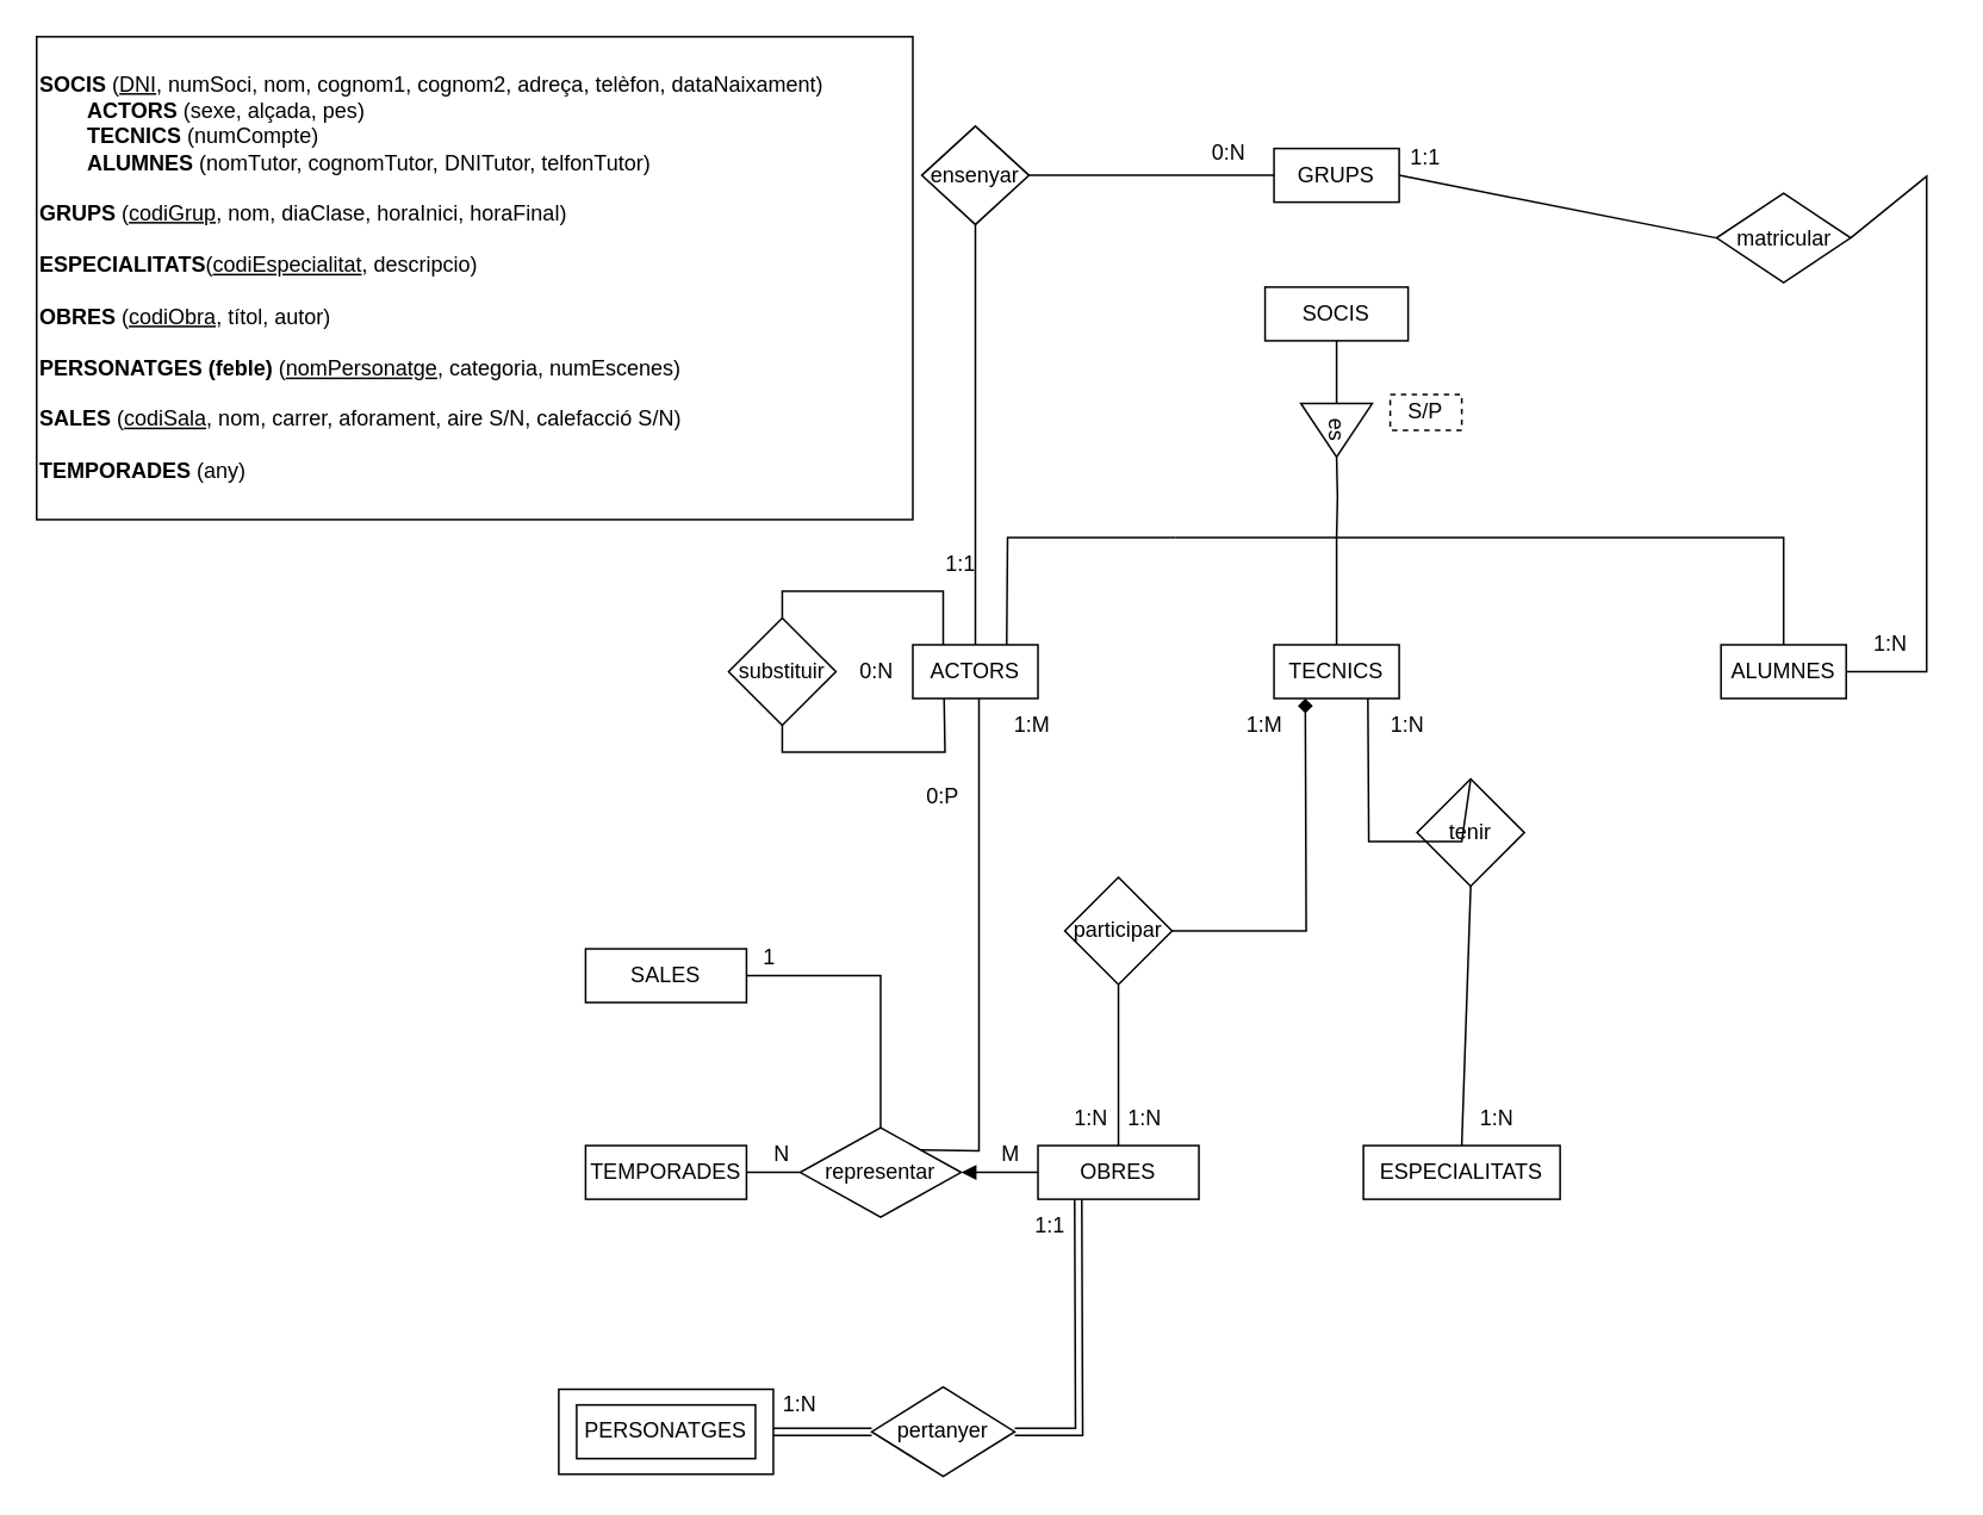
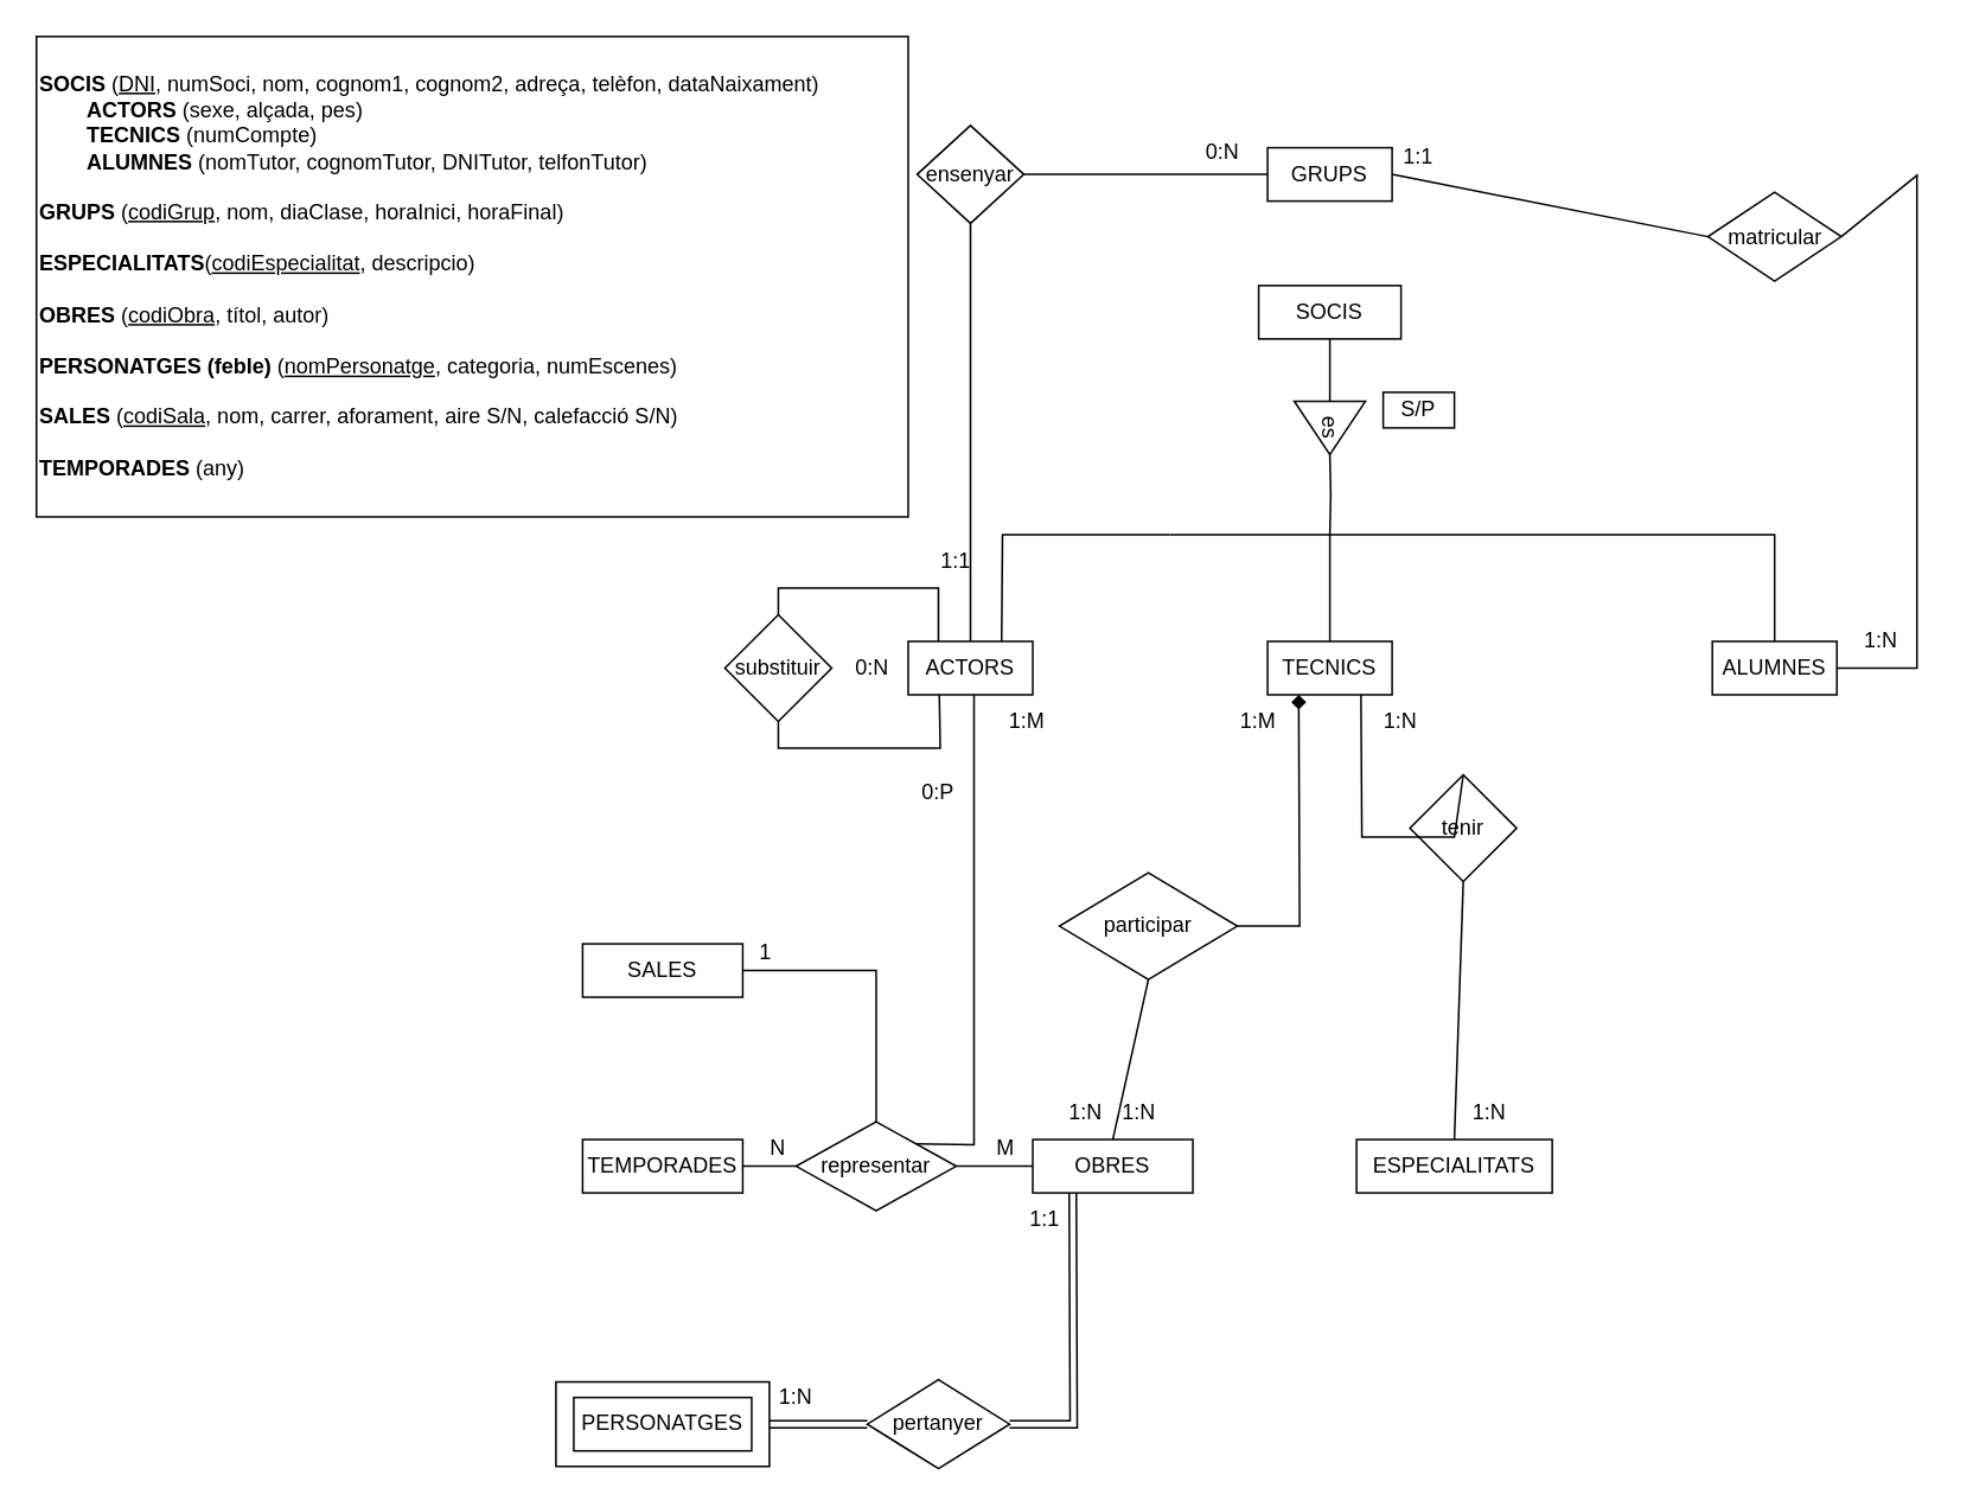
  <mxCell id="0" />
  <mxCell id="1" parent="0" />
  <mxCell id="2" value="SOCIS" style="rounded=0;whiteSpace=wrap;html=1;" parent="1" vertex="1"><mxGeometry x="707" y="160" width="80" height="30" as="geometry" /></mxCell>
  <mxCell id="3" value="" style="endArrow=none;html=1;rounded=0;entryX=0.5;entryY=1;entryDx=0;entryDy=0;" parent="1" target="2" edge="1"><mxGeometry width="50" height="50" relative="1" as="geometry"><mxPoint x="747" y="230" as="sourcePoint" /><mxPoint x="1067" y="420" as="targetPoint" /></mxGeometry></mxCell>
  <mxCell id="4" value="es" style="triangle;whiteSpace=wrap;html=1;rotation=90;" parent="1" vertex="1"><mxGeometry x="732" y="220" width="30" height="40" as="geometry" /></mxCell>
  <mxCell id="5" value="" style="endArrow=none;html=1;rounded=0;entryX=1;entryY=0.5;entryDx=0;entryDy=0;edgeStyle=orthogonalEdgeStyle;" parent="1" target="4" edge="1"><mxGeometry width="50" height="50" relative="1" as="geometry"><mxPoint x="747" y="300" as="sourcePoint" /><mxPoint x="1067" y="420" as="targetPoint" /></mxGeometry></mxCell>
  <mxCell id="6" value="" style="endArrow=none;html=1;rounded=0;exitX=0.75;exitY=0;exitDx=0;exitDy=0;" parent="1" source="7" edge="1"><mxGeometry width="50" height="50" relative="1" as="geometry"><mxPoint x="672" y="290" as="sourcePoint" /><mxPoint x="657" y="300" as="targetPoint" /><Array as="points"><mxPoint x="563" y="300" /></Array></mxGeometry></mxCell>
  <mxCell id="7" value="ACTORS" style="rounded=0;whiteSpace=wrap;html=1;" parent="1" vertex="1"><mxGeometry x="510" y="360" width="70" height="30" as="geometry" /></mxCell>
  <mxCell id="8" value="TECNICS" style="rounded=0;whiteSpace=wrap;html=1;" parent="1" vertex="1"><mxGeometry x="712" y="360" width="70" height="30" as="geometry" /></mxCell>
  <mxCell id="9" value="ALUMNES" style="rounded=0;whiteSpace=wrap;html=1;" parent="1" vertex="1"><mxGeometry x="962" y="360" width="70" height="30" as="geometry" /></mxCell>
  <mxCell id="10" value="TEMPORADES" style="rounded=0;whiteSpace=wrap;html=1;" parent="1" vertex="1"><mxGeometry x="327" y="640" width="90" height="30" as="geometry" /></mxCell>
  <mxCell id="11" value="OBRES" style="rounded=0;whiteSpace=wrap;html=1;" parent="1" vertex="1"><mxGeometry x="580" y="640" width="90" height="30" as="geometry" /></mxCell>
  <mxCell id="12" value="" style="rounded=0;whiteSpace=wrap;html=1;" parent="1" vertex="1"><mxGeometry x="312" y="776.25" width="120" height="47.5" as="geometry" /></mxCell>
  <mxCell id="13" value="GRUPS" style="rounded=0;whiteSpace=wrap;html=1;" parent="1" vertex="1"><mxGeometry x="712" y="82.5" width="70" height="30" as="geometry" /></mxCell>
  <mxCell id="14" value="ESPECIALITATS" style="rounded=0;whiteSpace=wrap;html=1;" parent="1" vertex="1"><mxGeometry x="762" y="640" width="110" height="30" as="geometry" /></mxCell>
  <mxCell id="15" value="substituir" style="rhombus;whiteSpace=wrap;html=1;" parent="1" vertex="1"><mxGeometry x="407" y="345" width="60" height="60" as="geometry" /></mxCell>
  <mxCell id="16" value="tenir" style="rhombus;whiteSpace=wrap;html=1;" parent="1" vertex="1"><mxGeometry x="792" y="435" width="60" height="60" as="geometry" /></mxCell>
  <mxCell id="17" value="matricular" style="rhombus;whiteSpace=wrap;html=1;" parent="1" vertex="1"><mxGeometry x="959.5" y="107.5" width="75" height="50" as="geometry" /></mxCell>
  <mxCell id="18" value="ensenyar" style="rhombus;whiteSpace=wrap;html=1;" parent="1" vertex="1"><mxGeometry x="515" y="70" width="60" height="55" as="geometry" /></mxCell>
  <mxCell id="19" value="representar" style="rhombus;whiteSpace=wrap;html=1;" parent="1" vertex="1"><mxGeometry x="447" y="630" width="90" height="50" as="geometry" /></mxCell>
  <mxCell id="20" value="" style="endArrow=none;html=1;rounded=0;entryX=1;entryY=0.5;entryDx=0;entryDy=0;exitX=0;exitY=0.5;exitDx=0;exitDy=0;" parent="1" source="19" target="10" edge="1"><mxGeometry width="50" height="50" relative="1" as="geometry"><mxPoint x="920" y="730" as="sourcePoint" /><mxPoint x="970" y="680" as="targetPoint" /></mxGeometry></mxCell>
- <mxCell id="21" value="" style="endArrow=block;html=1;rounded=0;entryX=1;entryY=0.5;entryDx=0;entryDy=0;exitX=0;exitY=0.5;exitDx=0;exitDy=0;" parent="1" source="11" target="19" edge="1"><mxGeometry width="50" height="50" relative="1" as="geometry"><mxPoint x="920" y="730" as="sourcePoint" /><mxPoint x="970" y="680" as="targetPoint" /></mxGeometry></mxCell>
+ <mxCell id="21" value="" style="endArrow=none;html=1;rounded=0;entryX=1;entryY=0.5;entryDx=0;entryDy=0;exitX=0;exitY=0.5;exitDx=0;exitDy=0;" parent="1" source="11" target="19" edge="1"><mxGeometry width="50" height="50" relative="1" as="geometry"><mxPoint x="920" y="730" as="sourcePoint" /><mxPoint x="970" y="680" as="targetPoint" /></mxGeometry></mxCell>
  <mxCell id="22" value="" style="endArrow=none;html=1;rounded=0;entryX=0.25;entryY=1;entryDx=0;entryDy=0;exitX=0.5;exitY=1;exitDx=0;exitDy=0;" parent="1" source="15" target="7" edge="1"><mxGeometry width="50" height="50" relative="1" as="geometry"><mxPoint x="827" y="570" as="sourcePoint" /><mxPoint x="877" y="520" as="targetPoint" /><Array as="points"><mxPoint x="437" y="420" /><mxPoint x="528" y="420" /></Array></mxGeometry></mxCell>
  <mxCell id="23" value="" style="endArrow=none;html=1;rounded=0;entryX=0.5;entryY=0;entryDx=0;entryDy=0;" parent="1" target="15" edge="1"><mxGeometry width="50" height="50" relative="1" as="geometry"><mxPoint x="527" y="360" as="sourcePoint" /><mxPoint x="877" y="430" as="targetPoint" /><Array as="points"><mxPoint x="527" y="330" /><mxPoint x="437" y="330" /></Array></mxGeometry></mxCell>
- <mxCell id="24" value="participar" style="rhombus;whiteSpace=wrap;html=1;" parent="1" vertex="1"><mxGeometry x="595" y="490" width="60" height="60" as="geometry" /></mxCell>
+ <mxCell id="24" value="participar" style="rhombus;whiteSpace=wrap;html=1;" parent="1" vertex="1"><mxGeometry x="595" y="490" width="100" height="60" as="geometry" /></mxCell>
  <mxCell id="25" value="" style="endArrow=diamond;html=1;rounded=0;entryX=0.25;entryY=1;entryDx=0;entryDy=0;exitX=1;exitY=0.5;exitDx=0;exitDy=0;" parent="1" source="24" target="8" edge="1"><mxGeometry width="50" height="50" relative="1" as="geometry"><mxPoint x="827" y="480" as="sourcePoint" /><mxPoint x="877" y="430" as="targetPoint" /><Array as="points"><mxPoint x="730" y="520" /></Array></mxGeometry></mxCell>
  <mxCell id="26" value="" style="endArrow=none;html=1;rounded=0;entryX=0.5;entryY=0;entryDx=0;entryDy=0;exitX=0.5;exitY=1;exitDx=0;exitDy=0;" parent="1" source="24" target="11" edge="1"><mxGeometry width="50" height="50" relative="1" as="geometry"><mxPoint x="587" y="590" as="sourcePoint" /><mxPoint x="637" y="540" as="targetPoint" /></mxGeometry></mxCell>
  <mxCell id="27" value="" style="endArrow=none;html=1;rounded=0;entryX=0.75;entryY=1;entryDx=0;entryDy=0;exitX=0.5;exitY=0;exitDx=0;exitDy=0;" parent="1" source="16" target="8" edge="1"><mxGeometry width="50" height="50" relative="1" as="geometry"><mxPoint x="587" y="690" as="sourcePoint" /><mxPoint x="637" y="640" as="targetPoint" /><Array as="points"><mxPoint x="817" y="470" /><mxPoint x="765" y="470" /></Array></mxGeometry></mxCell>
  <mxCell id="28" value="" style="endArrow=none;html=1;rounded=0;entryX=0.5;entryY=1;entryDx=0;entryDy=0;exitX=0.5;exitY=0;exitDx=0;exitDy=0;" parent="1" source="14" target="16" edge="1"><mxGeometry width="50" height="50" relative="1" as="geometry"><mxPoint x="587" y="690" as="sourcePoint" /><mxPoint x="637" y="640" as="targetPoint" /></mxGeometry></mxCell>
  <mxCell id="29" value="" style="endArrow=none;html=1;rounded=0;" parent="1" edge="1"><mxGeometry width="50" height="50" relative="1" as="geometry"><mxPoint x="657" y="300" as="sourcePoint" /><mxPoint x="747" y="300" as="targetPoint" /></mxGeometry></mxCell>
  <mxCell id="30" value="" style="endArrow=none;html=1;rounded=0;exitX=0.5;exitY=0;exitDx=0;exitDy=0;" parent="1" source="8" edge="1"><mxGeometry width="50" height="50" relative="1" as="geometry"><mxPoint x="587" y="420" as="sourcePoint" /><mxPoint x="747" y="300" as="targetPoint" /></mxGeometry></mxCell>
  <mxCell id="31" value="" style="endArrow=none;html=1;rounded=0;exitX=0.5;exitY=0;exitDx=0;exitDy=0;" parent="1" source="9" edge="1"><mxGeometry width="50" height="50" relative="1" as="geometry"><mxPoint x="587" y="420" as="sourcePoint" /><mxPoint x="747" y="300" as="targetPoint" /><Array as="points"><mxPoint x="997" y="300" /></Array></mxGeometry></mxCell>
  <mxCell id="32" value="" style="endArrow=none;html=1;rounded=0;entryX=0.5;entryY=1;entryDx=0;entryDy=0;exitX=0.5;exitY=0;exitDx=0;exitDy=0;" parent="1" source="7" target="18" edge="1"><mxGeometry width="50" height="50" relative="1" as="geometry"><mxPoint x="587" y="230" as="sourcePoint" /><mxPoint x="637" y="180" as="targetPoint" /></mxGeometry></mxCell>
  <mxCell id="33" value="" style="endArrow=none;html=1;rounded=0;entryX=1;entryY=0.5;entryDx=0;entryDy=0;exitX=0;exitY=0.5;exitDx=0;exitDy=0;" parent="1" source="13" target="18" edge="1"><mxGeometry width="50" height="50" relative="1" as="geometry"><mxPoint x="587" y="282.5" as="sourcePoint" /><mxPoint x="637" y="232.5" as="targetPoint" /></mxGeometry></mxCell>
  <mxCell id="34" value="" style="endArrow=none;html=1;rounded=0;entryX=0;entryY=0.5;entryDx=0;entryDy=0;exitX=1;exitY=0.5;exitDx=0;exitDy=0;" parent="1" source="13" target="17" edge="1"><mxGeometry width="50" height="50" relative="1" as="geometry"><mxPoint x="587" y="282.5" as="sourcePoint" /><mxPoint x="637" y="232.5" as="targetPoint" /></mxGeometry></mxCell>
  <mxCell id="35" value="" style="endArrow=none;html=1;rounded=0;entryX=1;entryY=0.5;entryDx=0;entryDy=0;exitX=1;exitY=0.5;exitDx=0;exitDy=0;" parent="1" source="17" target="9" edge="1"><mxGeometry width="50" height="50" relative="1" as="geometry"><mxPoint x="807" y="340" as="sourcePoint" /><mxPoint x="857" y="290" as="targetPoint" /><Array as="points"><mxPoint x="1077" y="98" /><mxPoint x="1077" y="375" /></Array></mxGeometry></mxCell>
  <mxCell id="36" value="PERSONATGES" style="rounded=0;whiteSpace=wrap;html=1;" parent="1" vertex="1"><mxGeometry x="322" y="785" width="100" height="30" as="geometry" /></mxCell>
  <mxCell id="37" value="1:N" style="text;html=1;align=center;verticalAlign=middle;whiteSpace=wrap;rounded=0;" parent="1" vertex="1"><mxGeometry x="807" y="610" width="60" height="30" as="geometry" /></mxCell>
  <mxCell id="38" value="1:N" style="text;html=1;align=center;verticalAlign=middle;whiteSpace=wrap;rounded=0;" parent="1" vertex="1"><mxGeometry x="757" y="390" width="60" height="30" as="geometry" /></mxCell>
  <mxCell id="39" value="0:N" style="text;html=1;align=center;verticalAlign=middle;whiteSpace=wrap;rounded=0;" parent="1" vertex="1"><mxGeometry x="460" y="360" width="60" height="30" as="geometry" /></mxCell>
  <mxCell id="40" value="pertanyer" style="rhombus;whiteSpace=wrap;html=1;" parent="1" vertex="1"><mxGeometry x="487" y="775" width="80" height="50" as="geometry" /></mxCell>
  <mxCell id="41" value="" style="endArrow=none;html=1;rounded=0;entryX=1;entryY=0.5;entryDx=0;entryDy=0;exitX=0;exitY=0.5;exitDx=0;exitDy=0;shape=link;" parent="1" source="40" target="12" edge="1"><mxGeometry width="50" height="50" relative="1" as="geometry"><mxPoint x="587" y="810" as="sourcePoint" /><mxPoint x="637" y="760" as="targetPoint" /></mxGeometry></mxCell>
  <mxCell id="42" value="" style="endArrow=none;html=1;rounded=0;entryX=0.25;entryY=1;entryDx=0;entryDy=0;exitX=1;exitY=0.5;exitDx=0;exitDy=0;shape=link;" parent="1" source="40" target="11" edge="1"><mxGeometry width="50" height="50" relative="1" as="geometry"><mxPoint x="587" y="810" as="sourcePoint" /><mxPoint x="637" y="760" as="targetPoint" /><Array as="points"><mxPoint x="603" y="800" /></Array></mxGeometry></mxCell>
  <mxCell id="43" value="1:1" style="text;html=1;align=center;verticalAlign=middle;whiteSpace=wrap;rounded=0;" parent="1" vertex="1"><mxGeometry x="767" y="72.5" width="60" height="30" as="geometry" /></mxCell>
  <mxCell id="44" value="1:N" style="text;html=1;align=center;verticalAlign=middle;whiteSpace=wrap;rounded=0;" parent="1" vertex="1"><mxGeometry x="1027" y="345" width="60" height="30" as="geometry" /></mxCell>
  <mxCell id="45" value="0:N" style="text;html=1;align=center;verticalAlign=middle;whiteSpace=wrap;rounded=0;" parent="1" vertex="1"><mxGeometry x="657" y="70" width="60" height="30" as="geometry" /></mxCell>
  <mxCell id="46" value="1:1" style="text;html=1;align=center;verticalAlign=middle;whiteSpace=wrap;rounded=0;" parent="1" vertex="1"><mxGeometry x="507" y="300" width="60" height="30" as="geometry" /></mxCell>
  <mxCell id="47" value="1:N" style="text;html=1;align=center;verticalAlign=middle;whiteSpace=wrap;rounded=0;" parent="1" vertex="1"><mxGeometry x="417" y="770" width="60" height="30" as="geometry" /></mxCell>
  <mxCell id="48" value="1:1" style="text;html=1;align=center;verticalAlign=middle;whiteSpace=wrap;rounded=0;" parent="1" vertex="1"><mxGeometry x="557" y="670" width="60" height="30" as="geometry" /></mxCell>
  <mxCell id="49" value="N" style="text;html=1;align=center;verticalAlign=middle;whiteSpace=wrap;rounded=0;" parent="1" vertex="1"><mxGeometry x="407" y="630" width="60" height="30" as="geometry" /></mxCell>
  <mxCell id="50" value="M" style="text;html=1;align=center;verticalAlign=middle;whiteSpace=wrap;rounded=0;" parent="1" vertex="1"><mxGeometry x="535" y="630" width="60" height="30" as="geometry" /></mxCell>
  <mxCell id="51" value="1:N" style="text;html=1;align=center;verticalAlign=middle;whiteSpace=wrap;rounded=0;" parent="1" vertex="1"><mxGeometry x="580" y="610" width="60" height="30" as="geometry" /></mxCell>
  <mxCell id="52" value="1:M" style="text;html=1;align=center;verticalAlign=middle;whiteSpace=wrap;rounded=0;" parent="1" vertex="1"><mxGeometry x="547" y="390" width="60" height="30" as="geometry" /></mxCell>
  <mxCell id="53" value="1:N" style="text;html=1;align=center;verticalAlign=middle;whiteSpace=wrap;rounded=0;" parent="1" vertex="1"><mxGeometry x="610" y="610" width="60" height="30" as="geometry" /></mxCell>
  <mxCell id="54" value="1:M" style="text;html=1;align=center;verticalAlign=middle;whiteSpace=wrap;rounded=0;" parent="1" vertex="1"><mxGeometry x="677" y="390" width="60" height="30" as="geometry" /></mxCell>
- <mxCell id="55" value="S/P" style="rounded=0;whiteSpace=wrap;html=1;dashed=1;" parent="1" vertex="1"><mxGeometry x="777" y="220" width="40" height="20" as="geometry" /></mxCell>
+ <mxCell id="55" value="S/P" style="rounded=0;whiteSpace=wrap;html=1;" parent="1" vertex="1"><mxGeometry x="777" y="220" width="40" height="20" as="geometry" /></mxCell>
  <mxCell id="56" value="&lt;div&gt;&lt;b&gt;SOCIS &lt;/b&gt;(&lt;u&gt;DNI&lt;/u&gt;, numSoci, nom, cognom1, cognom2, adreça, telèfon, dataNaixament)&lt;/div&gt;&lt;div&gt;&lt;span style=&quot;white-space: pre;&quot;&gt;&#09;&lt;/span&gt;&lt;b&gt;ACTORS &lt;/b&gt;(sexe, alçada, pes)&lt;/div&gt;&lt;div&gt;&lt;span style=&quot;white-space: pre;&quot;&gt;&#09;&lt;/span&gt;&lt;b&gt;TECNICS &lt;/b&gt;(numCompte)&lt;/div&gt;&lt;div&gt;&lt;span style=&quot;white-space: pre;&quot;&gt;&#09;&lt;/span&gt;&lt;b&gt;ALUMNES &lt;/b&gt;(nomTutor, cognomTutor, DNITutor, telfonTutor)&lt;/div&gt;&lt;div&gt;&lt;br&gt;&lt;/div&gt;&lt;div&gt;&lt;b&gt;GRUPS&lt;/b&gt; (&lt;u&gt;codiGrup&lt;/u&gt;, nom, diaClase, horaInici, horaFinal)&lt;/div&gt;&lt;div&gt;&lt;br&gt;&lt;/div&gt;&lt;div&gt;&lt;b&gt;ESPECIALITATS&lt;/b&gt;(&lt;u&gt;codiEspecialitat&lt;/u&gt;, descripcio)&lt;/div&gt;&lt;div&gt;&lt;br&gt;&lt;/div&gt;&lt;div&gt;&lt;b&gt;OBRES &lt;/b&gt;(&lt;u&gt;codiObra&lt;/u&gt;, títol, autor)&lt;/div&gt;&lt;div&gt;&lt;br&gt;&lt;/div&gt;&lt;div&gt;&lt;b&gt;PERSONATGES (feble)&amp;nbsp;&lt;/b&gt;(&lt;u&gt;nomPersonatge&lt;/u&gt;, categoria, numEscenes)&lt;/div&gt;&lt;div&gt;&lt;br&gt;&lt;/div&gt;&lt;div&gt;&lt;b&gt;SALES &lt;/b&gt;(&lt;u&gt;codiSala&lt;/u&gt;, nom, carrer, aforament, aire S/N, calefacció S/N)&lt;/div&gt;&lt;div&gt;&lt;br&gt;&lt;/div&gt;&lt;div&gt;&lt;b&gt;TEMPORADES &lt;/b&gt;(any)&lt;/div&gt;" style="text;html=1;align=left;verticalAlign=middle;whiteSpace=wrap;rounded=0;fillColor=default;gradientColor=none;strokeColor=default;" parent="1" vertex="1"><mxGeometry x="20" y="20" width="490" height="270" as="geometry" /></mxCell>
  <mxCell id="57" value="0:P" style="text;html=1;align=center;verticalAlign=middle;whiteSpace=wrap;rounded=0;" parent="1" vertex="1"><mxGeometry x="497" y="430" width="60" height="30" as="geometry" /></mxCell>
  <mxCell id="58" value="SALES" style="rounded=0;whiteSpace=wrap;html=1;" vertex="1" parent="1"><mxGeometry x="327" y="530" width="90" height="30" as="geometry" /></mxCell>
  <mxCell id="59" value="" style="endArrow=none;html=1;rounded=0;exitX=1;exitY=0.5;exitDx=0;exitDy=0;entryX=0.5;entryY=0;entryDx=0;entryDy=0;" edge="1" parent="1" source="58" target="19"><mxGeometry width="50" height="50" relative="1" as="geometry"><mxPoint x="487" y="550" as="sourcePoint" /><mxPoint x="537" y="500" as="targetPoint" /><Array as="points"><mxPoint x="492" y="545" /></Array></mxGeometry></mxCell>
  <mxCell id="60" value="" style="endArrow=none;html=1;rounded=0;entryX=0;entryY=0;entryDx=0;entryDy=0;exitX=1;exitY=0;exitDx=0;exitDy=0;" edge="1" parent="1" source="19" target="52"><mxGeometry width="50" height="50" relative="1" as="geometry"><mxPoint x="487" y="550" as="sourcePoint" /><mxPoint x="537" y="500" as="targetPoint" /><Array as="points"><mxPoint x="547" y="643" /></Array></mxGeometry></mxCell>
  <mxCell id="61" value="1" style="text;html=1;align=center;verticalAlign=middle;whiteSpace=wrap;rounded=0;" vertex="1" parent="1"><mxGeometry x="400" y="520" width="60" height="30" as="geometry" /></mxCell>
